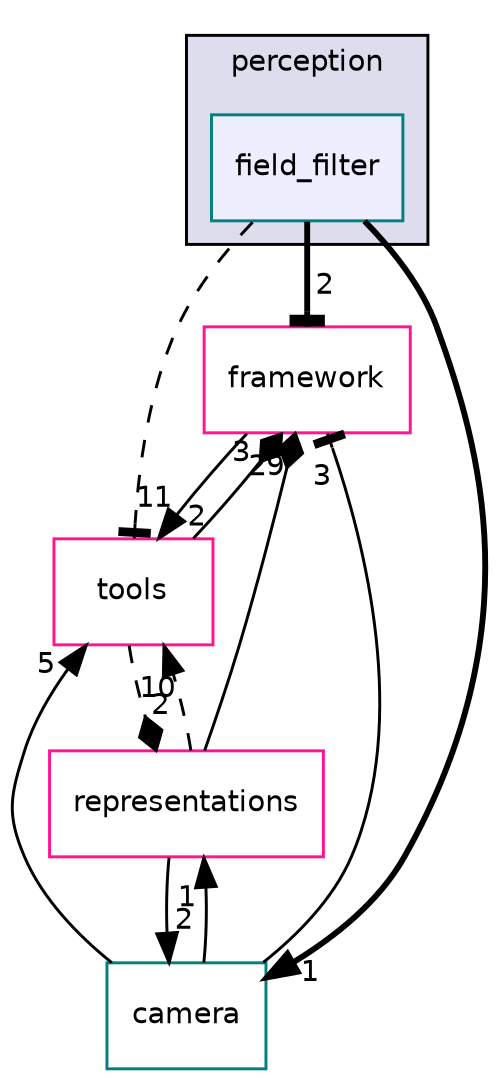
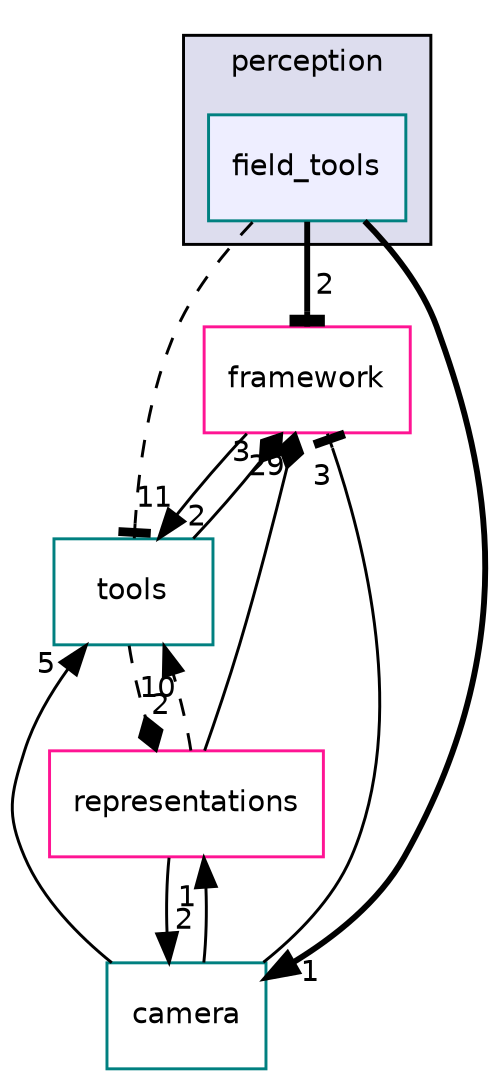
  digraph {
    compound=true
    node [color=teal fontname=Helvetica fontsize=10 shape=box style=filled]
    edge [arrowhead=normal headlabel=2 labeldistance=1.5 labelfontname=Helvetica labelfontsize=10 style=solid]
-   n1 [fillcolor="#eeeeff" label=field_filter pencolor=black]
+   n1 [fillcolor="#eeeeff" label=field_tools pencolor=black]
    n2 [color=deeppink label=framework style=""]
    n3 [label=camera style=""]
-   n4 [color=deeppink fillcolor=white label=tools]
+   n4 [fillcolor=white label=tools]
    n5 [color=deeppink fillcolor=white label=representations]
    subgraph cluster_1 {
      bgcolor="#ddddee"
      fontname=Helvetica
      fontsize=10
      label=perception
      pencolor=black
      n1
    }
    n1 -> n2 [arrowhead=tee style=bold]
    n1 -> n3 [headlabel=1 style=bold]
    n1 -> n4 [arrowhead=tee headlabel=11 style=dashed]
    n2 -> n4
    n3 -> n2 [arrowhead=tee headlabel=3]
    n3 -> n4 [headlabel=5]
    n3 -> n5 [headlabel=1]
    n4 -> n2 [arrowhead=diamond headlabel=3]
    n4 -> n5 [arrowhead=diamond style=dashed]
    n5 -> n2 [arrowhead=diamond headlabel=29]
    n5 -> n3
    n5 -> n4 [headlabel=10 style=dashed]
  }
